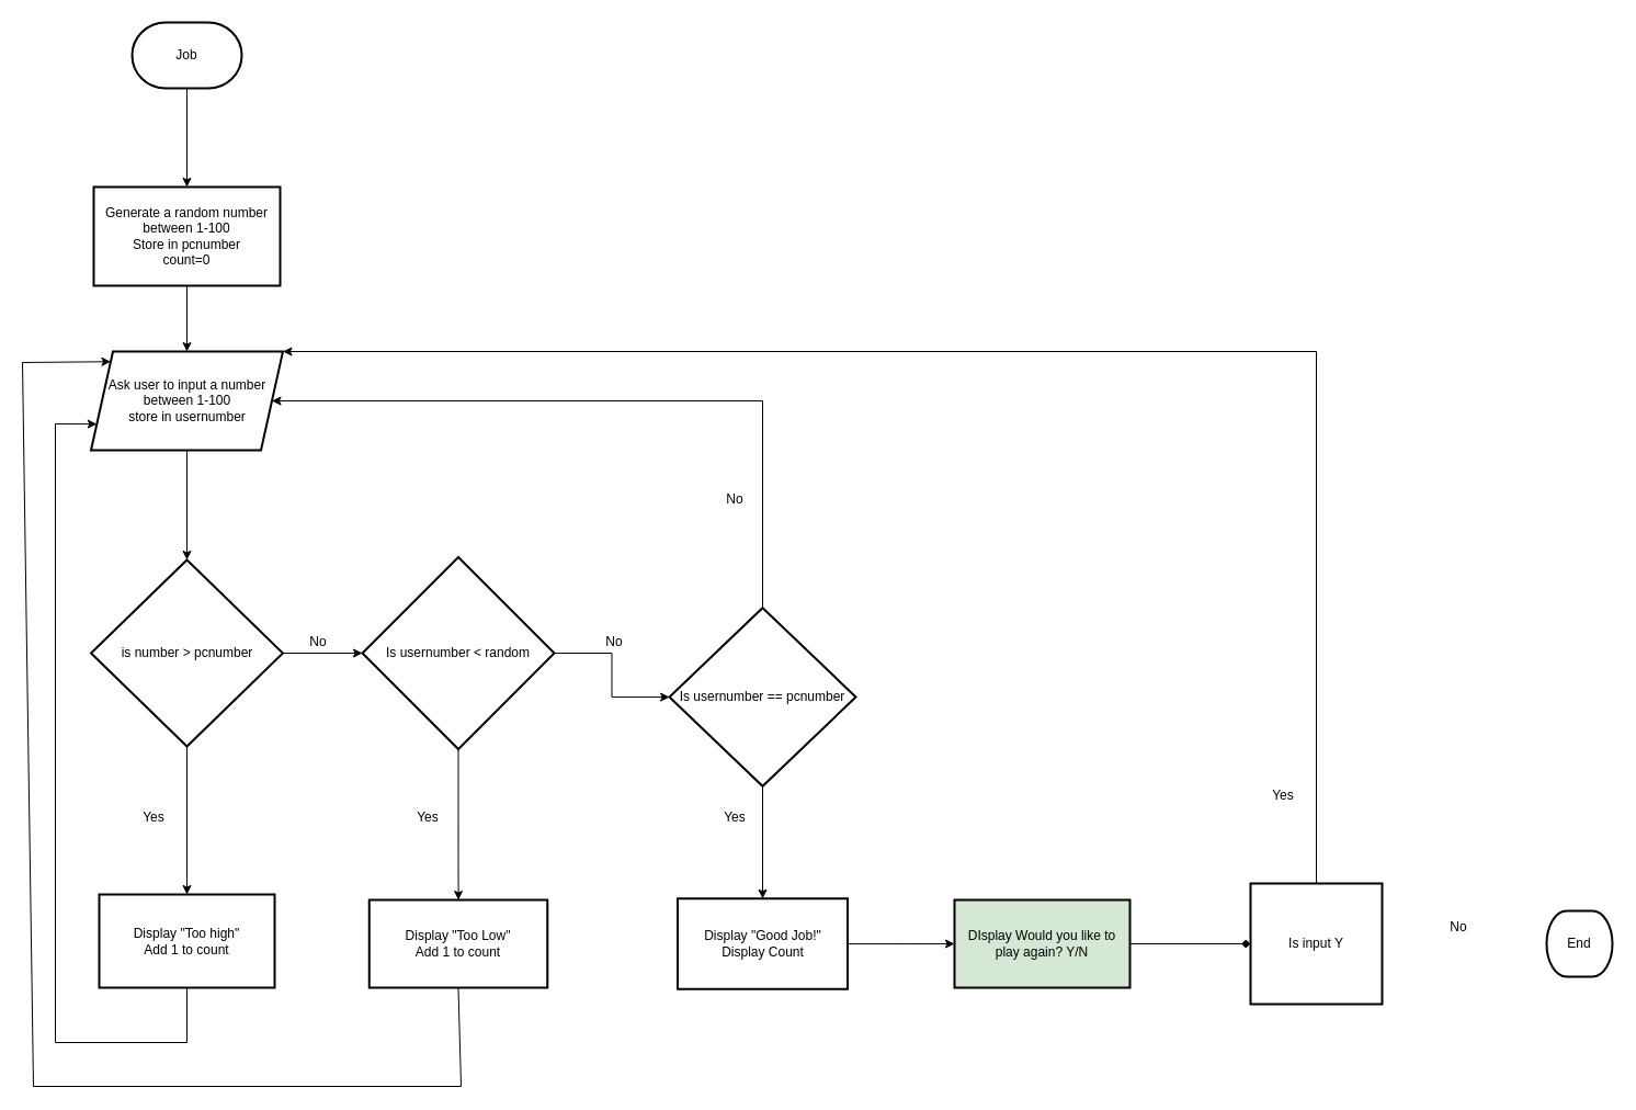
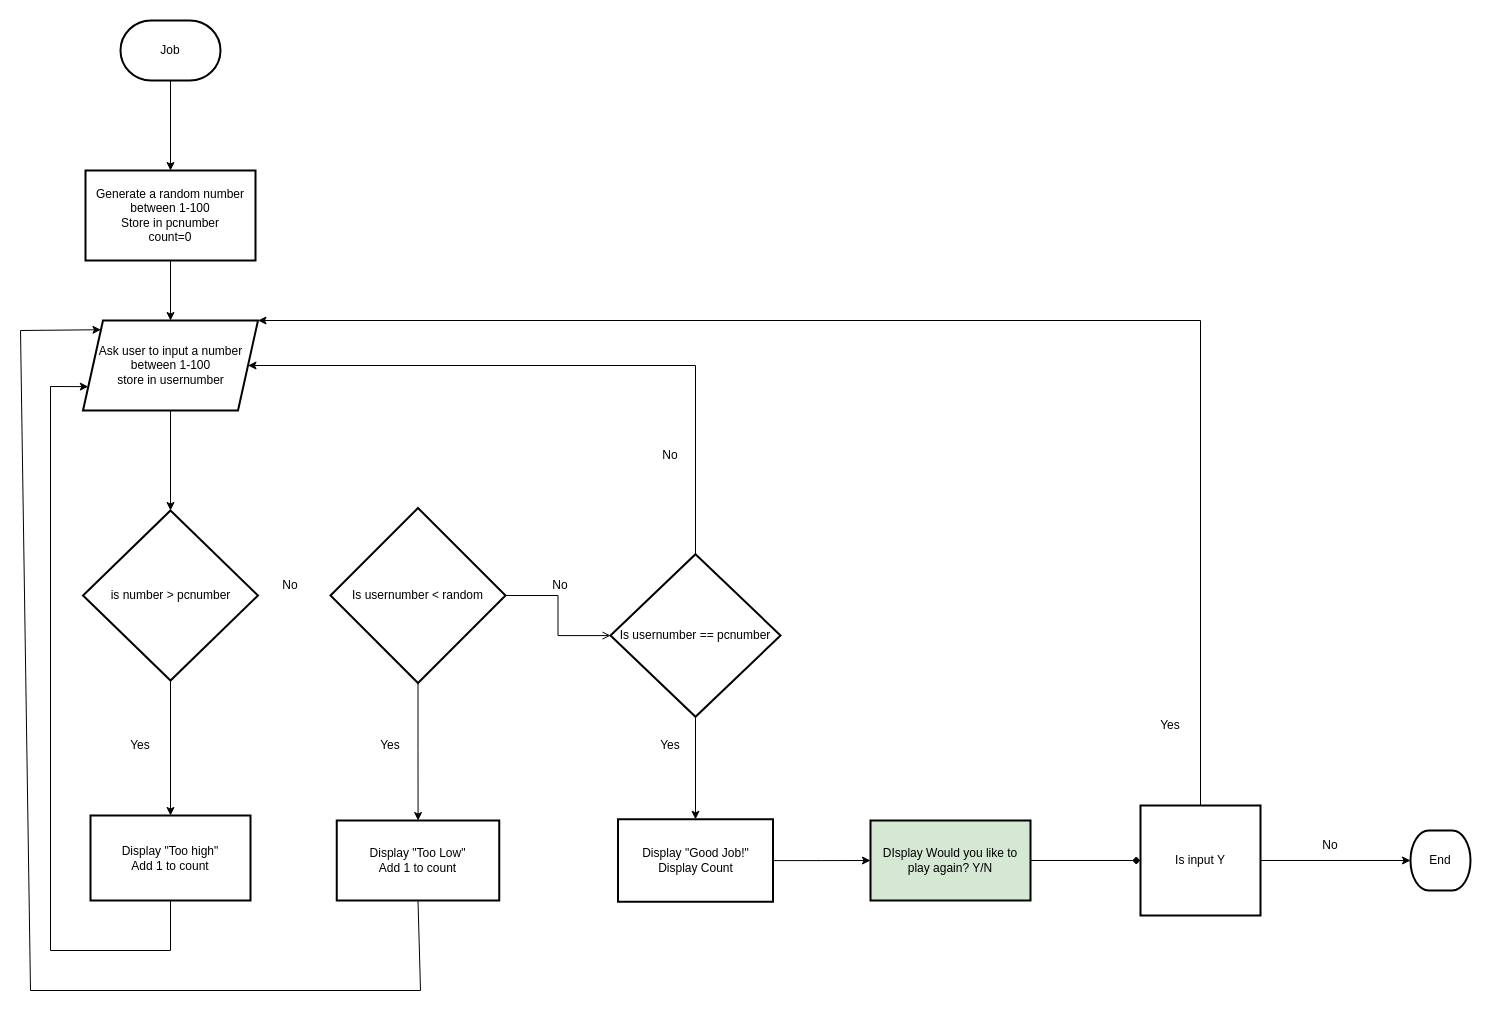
  <mxCell id="0" />
  <mxCell id="1" parent="0" />
  <mxCell id="2" value="" style="edgeStyle=orthogonalEdgeStyle;rounded=0;orthogonalLoop=1;jettySize=auto;html=1;exitX=0.5;exitY=1;exitDx=0;exitDy=0;exitPerimeter=0;" edge="1" parent="1" source="32" target="4"><mxGeometry relative="1" as="geometry"><mxPoint x="170" y="90" as="sourcePoint" /></mxGeometry></mxCell>
  <mxCell id="3" value="" style="edgeStyle=orthogonalEdgeStyle;rounded=0;orthogonalLoop=1;jettySize=auto;html=1;" edge="1" parent="1" source="4" target="6"><mxGeometry relative="1" as="geometry" /></mxCell>
  <mxCell id="4" value="Generate a random number between 1-100&lt;div&gt;Store in pcnumber&lt;/div&gt;&lt;div&gt;count=0&lt;/div&gt;" style="whiteSpace=wrap;html=1;strokeWidth=2;" vertex="1" parent="1"><mxGeometry x="85" y="170" width="170" height="90" as="geometry" /></mxCell>
  <mxCell id="5" value="" style="edgeStyle=orthogonalEdgeStyle;rounded=0;orthogonalLoop=1;jettySize=auto;html=1;" edge="1" parent="1" source="6" target="8"><mxGeometry relative="1" as="geometry" /></mxCell>
  <mxCell id="6" value="Ask user to input a number between 1-100&lt;div&gt;store in usernumber&lt;/div&gt;" style="shape=parallelogram;perimeter=parallelogramPerimeter;whiteSpace=wrap;html=1;fixedSize=1;strokeWidth=2;" vertex="1" parent="1"><mxGeometry x="82.5" y="320" width="175" height="90" as="geometry" /></mxCell>
  <mxCell id="7" value="" style="edgeStyle=orthogonalEdgeStyle;rounded=0;orthogonalLoop=1;jettySize=auto;html=1;" edge="1" parent="1" source="8" target="9"><mxGeometry relative="1" as="geometry" /></mxCell>
  <mxCell id="8" value="is number &amp;gt; pcnumber" style="rhombus;whiteSpace=wrap;html=1;strokeWidth=2;" vertex="1" parent="1"><mxGeometry x="82.5" y="510" width="175" height="170" as="geometry" /></mxCell>
  <mxCell id="9" value="Display &quot;Too high&quot;&lt;div&gt;Add 1 to count&lt;/div&gt;" style="whiteSpace=wrap;html=1;strokeWidth=2;" vertex="1" parent="1"><mxGeometry x="90" y="815" width="160" height="85" as="geometry" /></mxCell>
  <mxCell id="10" value="Yes" style="text;html=1;align=center;verticalAlign=middle;whiteSpace=wrap;rounded=0;" vertex="1" parent="1"><mxGeometry x="110" y="730" width="60" height="30" as="geometry" /></mxCell>
  <mxCell id="11" value="No" style="text;html=1;align=center;verticalAlign=middle;whiteSpace=wrap;rounded=0;" vertex="1" parent="1"><mxGeometry x="530" y="570" width="60" height="30" as="geometry" /></mxCell>
  <mxCell id="12" value="" style="edgeStyle=orthogonalEdgeStyle;rounded=0;orthogonalLoop=1;jettySize=auto;html=1;" edge="1" parent="1" source="14" target="15"><mxGeometry relative="1" as="geometry" /></mxCell>
- <mxCell id="13" value="" style="edgeStyle=orthogonalEdgeStyle;rounded=0;orthogonalLoop=1;jettySize=auto;html=1;" edge="1" parent="1" source="14" target="18"><mxGeometry relative="1" as="geometry" /></mxCell>
+ <mxCell id="13" value="" style="edgeStyle=orthogonalEdgeStyle;rounded=0;orthogonalLoop=1;jettySize=auto;html=1;endArrow=open;" edge="1" parent="1" source="14" target="18"><mxGeometry relative="1" as="geometry" /></mxCell>
  <mxCell id="14" value="Is usernumber &amp;lt; random" style="rhombus;whiteSpace=wrap;html=1;strokeWidth=2;" vertex="1" parent="1"><mxGeometry x="330" y="507.5" width="175" height="175" as="geometry" /></mxCell>
  <mxCell id="15" value="Display &quot;Too Low&quot;&lt;div&gt;Add 1 to count&lt;/div&gt;" style="whiteSpace=wrap;html=1;strokeWidth=2;" vertex="1" parent="1"><mxGeometry x="336.25" y="820" width="162.5" height="80" as="geometry" /></mxCell>
  <mxCell id="16" value="Yes" style="text;html=1;align=center;verticalAlign=middle;whiteSpace=wrap;rounded=0;" vertex="1" parent="1"><mxGeometry x="360" y="730" width="60" height="30" as="geometry" /></mxCell>
  <mxCell id="17" value="" style="edgeStyle=orthogonalEdgeStyle;rounded=0;orthogonalLoop=1;jettySize=auto;html=1;" edge="1" parent="1" source="18" target="22"><mxGeometry relative="1" as="geometry" /></mxCell>
  <mxCell id="18" value="Is usernumber == pcnumber" style="rhombus;whiteSpace=wrap;html=1;strokeWidth=2;" vertex="1" parent="1"><mxGeometry x="610" y="553.75" width="170" height="162.5" as="geometry" /></mxCell>
- <mxCell id="19" value="" style="edgeStyle=orthogonalEdgeStyle;rounded=0;orthogonalLoop=1;jettySize=auto;html=1;entryX=0;entryY=0.5;entryDx=0;entryDy=0;" edge="1" parent="1" source="8" target="14"><mxGeometry relative="1" as="geometry"><mxPoint x="258" y="595" as="sourcePoint" /><mxPoint x="277.5" y="505" as="targetPoint" /></mxGeometry></mxCell>
  <mxCell id="20" value="No" style="text;html=1;align=center;verticalAlign=middle;whiteSpace=wrap;rounded=0;" vertex="1" parent="1"><mxGeometry x="260" y="570" width="60" height="30" as="geometry" /></mxCell>
  <mxCell id="21" value="" style="edgeStyle=orthogonalEdgeStyle;rounded=0;orthogonalLoop=1;jettySize=auto;html=1;" edge="1" parent="1" source="22" target="27"><mxGeometry relative="1" as="geometry" /></mxCell>
  <mxCell id="22" value="Display &quot;Good Job!&quot;&lt;div&gt;Display Count&lt;/div&gt;" style="whiteSpace=wrap;html=1;strokeWidth=2;" vertex="1" parent="1"><mxGeometry x="617.5" y="818.75" width="155" height="82.5" as="geometry" /></mxCell>
  <mxCell id="23" value="Yes" style="text;html=1;align=center;verticalAlign=middle;whiteSpace=wrap;rounded=0;" vertex="1" parent="1"><mxGeometry x="640" y="730" width="60" height="30" as="geometry" /></mxCell>
  <mxCell id="24" value="" style="endArrow=classic;html=1;rounded=0;exitX=0.5;exitY=0;exitDx=0;exitDy=0;entryX=1;entryY=0.5;entryDx=0;entryDy=0;" edge="1" parent="1" source="18" target="6"><mxGeometry width="50" height="50" relative="1" as="geometry"><mxPoint x="610" y="550" as="sourcePoint" /><mxPoint x="660" y="500" as="targetPoint" /><Array as="points"><mxPoint x="695" y="365" /></Array></mxGeometry></mxCell>
  <mxCell id="25" value="No" style="text;html=1;align=center;verticalAlign=middle;whiteSpace=wrap;rounded=0;" vertex="1" parent="1"><mxGeometry x="640" y="440" width="60" height="30" as="geometry" /></mxCell>
  <mxCell id="26" value="" style="edgeStyle=orthogonalEdgeStyle;rounded=0;orthogonalLoop=1;jettySize=auto;html=1;endArrow=diamond;" edge="1" parent="1" source="27" target="29"><mxGeometry relative="1" as="geometry" /></mxCell>
  <mxCell id="27" value="DIsplay Would you like to play again? Y/N" style="whiteSpace=wrap;html=1;strokeWidth=2;fillColor=#d5e8d4;" vertex="1" parent="1"><mxGeometry x="870" y="820" width="160" height="80" as="geometry" /></mxCell>
+ <mxCell id="28" value="" style="edgeStyle=orthogonalEdgeStyle;rounded=0;orthogonalLoop=1;jettySize=auto;html=1;entryX=0;entryY=0.5;entryDx=0;entryDy=0;entryPerimeter=0;" edge="1" parent="1" source="29" target="31"><mxGeometry relative="1" as="geometry"><mxPoint x="1360" y="860" as="targetPoint" /></mxGeometry></mxCell>
  <mxCell id="29" value="Is input Y" style="whiteSpace=wrap;html=1;strokeWidth=2;rounded=0;" vertex="1" parent="1"><mxGeometry x="1140" y="805" width="120" height="110" as="geometry" /></mxCell>
  <mxCell id="30" value="" style="endArrow=classic;html=1;rounded=0;exitX=0.5;exitY=0;exitDx=0;exitDy=0;entryX=1;entryY=0;entryDx=0;entryDy=0;" edge="1" parent="1" source="29" target="6"><mxGeometry width="50" height="50" relative="1" as="geometry"><mxPoint x="910" y="790" as="sourcePoint" /><mxPoint x="960" y="740" as="targetPoint" /><Array as="points"><mxPoint x="1200" y="320" /></Array></mxGeometry></mxCell>
  <mxCell id="31" value="End" style="strokeWidth=2;html=1;shape=mxgraph.flowchart.terminator;whiteSpace=wrap;" vertex="1" parent="1"><mxGeometry x="1410" y="830" width="60" height="60" as="geometry" /></mxCell>
  <mxCell id="32" value="Job" style="strokeWidth=2;html=1;shape=mxgraph.flowchart.terminator;whiteSpace=wrap;" vertex="1" parent="1"><mxGeometry x="120" y="20" width="100" height="60" as="geometry" /></mxCell>
  <mxCell id="33" value="Yes" style="text;html=1;align=center;verticalAlign=middle;whiteSpace=wrap;rounded=0;" vertex="1" parent="1"><mxGeometry x="1140" y="710" width="60" height="30" as="geometry" /></mxCell>
  <mxCell id="34" value="No" style="text;html=1;align=center;verticalAlign=middle;whiteSpace=wrap;rounded=0;" vertex="1" parent="1"><mxGeometry x="1300" y="830" width="60" height="30" as="geometry" /></mxCell>
  <mxCell id="35" value="" style="endArrow=classic;html=1;rounded=0;exitX=0.5;exitY=1;exitDx=0;exitDy=0;entryX=0;entryY=0;entryDx=0;entryDy=0;" edge="1" parent="1" source="15" target="6"><mxGeometry width="50" height="50" relative="1" as="geometry"><mxPoint x="440" y="780" as="sourcePoint" /><mxPoint x="490" y="730" as="targetPoint" /><Array as="points"><mxPoint x="420" y="990" /><mxPoint x="30" y="990" /><mxPoint x="20" y="330" /></Array></mxGeometry></mxCell>
  <mxCell id="36" value="" style="endArrow=classic;html=1;rounded=0;exitX=0.5;exitY=1;exitDx=0;exitDy=0;entryX=0;entryY=0.75;entryDx=0;entryDy=0;" edge="1" parent="1" source="9" target="6"><mxGeometry width="50" height="50" relative="1" as="geometry"><mxPoint x="270" y="850" as="sourcePoint" /><mxPoint x="320" y="800" as="targetPoint" /><Array as="points"><mxPoint x="170" y="950" /><mxPoint x="50" y="950" /><mxPoint x="50" y="386" /></Array></mxGeometry></mxCell>
